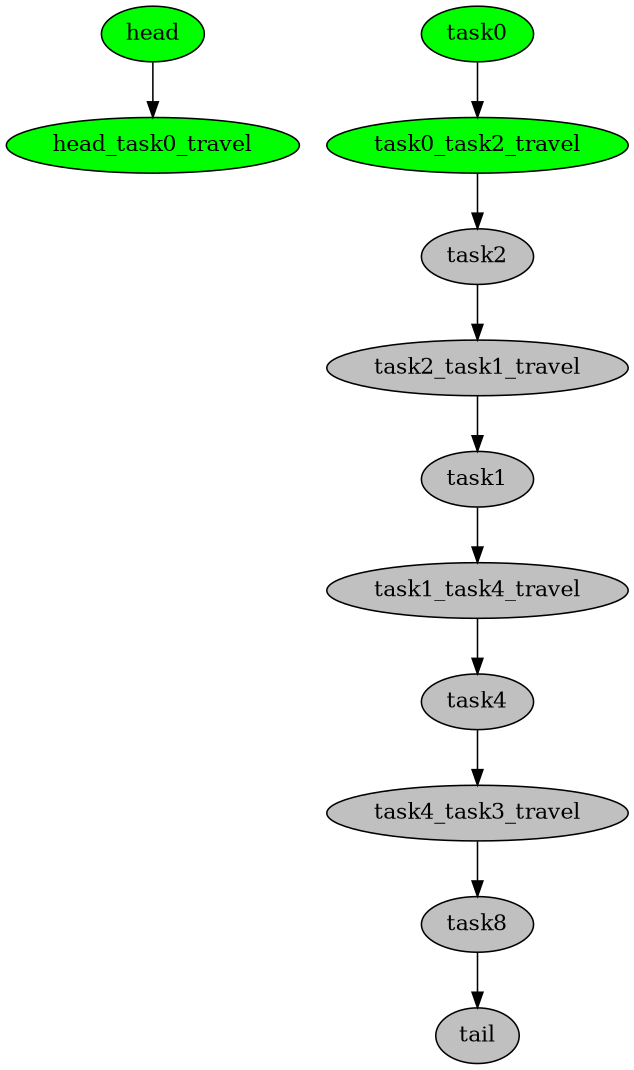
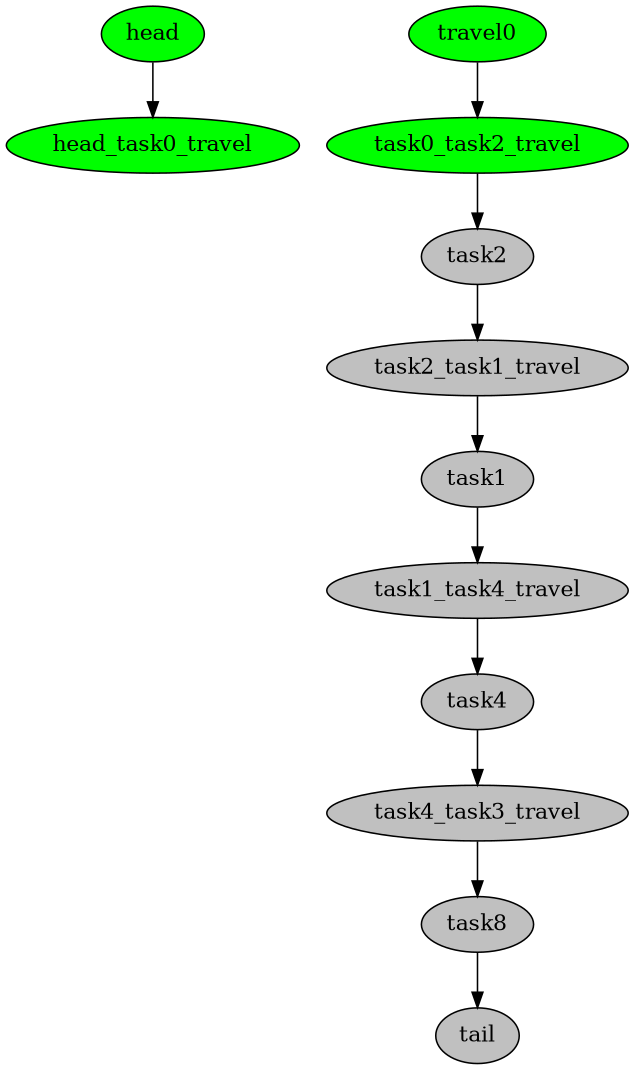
  digraph {
    node [fillcolor=gray fontcolor=black style=filled]
    edge [color=black]
    n1 [fillcolor=green label=head]
    n2 [fillcolor=green label=head_task0_travel]
-   n3 [fillcolor=green label=task0]
+   n3 [fillcolor=green label=travel0]
    n4 [fillcolor=green label=task0_task2_travel]
    n5 [label=task2]
    n6 [label=task2_task1_travel]
    n7 [label=task1]
    n8 [label=task1_task4_travel]
    n9 [label=task4]
    n10 [label=task4_task3_travel]
    n11 [label=task8]
    n12 [label=tail]
    n1 -> n2
    n3 -> n4
    n4 -> n5
    n5 -> n6
    n6 -> n7
    n7 -> n8
    n8 -> n9
    n9 -> n10
    n10 -> n11
    n11 -> n12
  }
